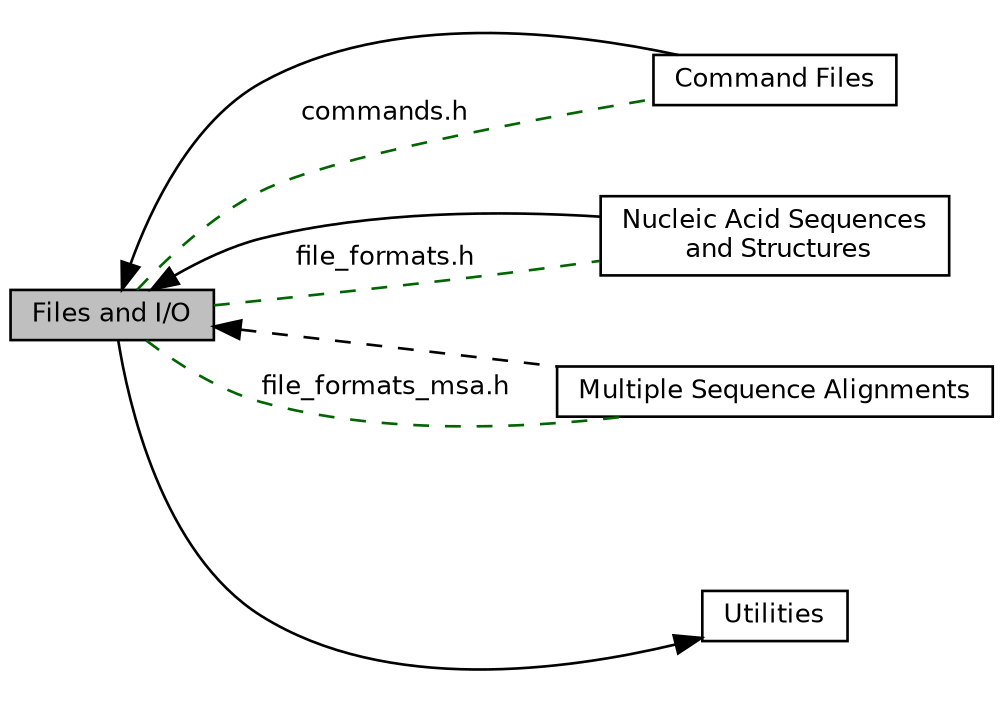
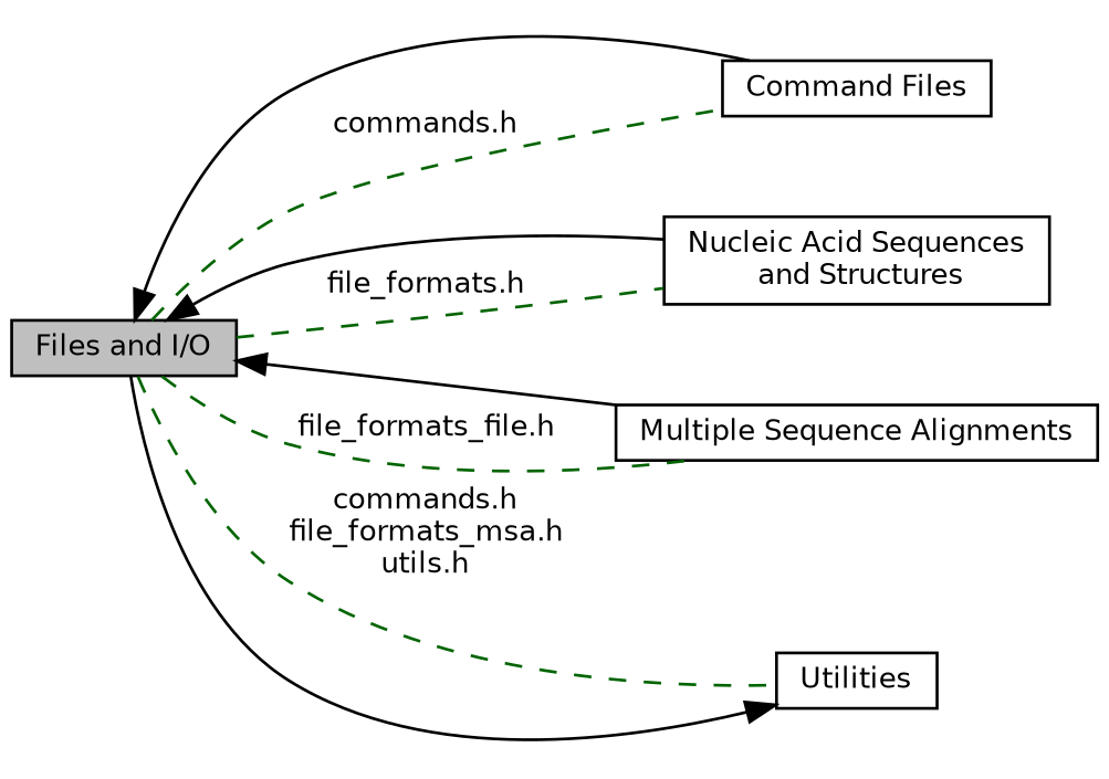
  digraph {
    rankdir=LR
    node [color=black fontname=Helvetica fontsize=10 shape=box]
    edge [dir=back fontname=Helvetica fontsize=10 labelfontname=Helvetica labelfontsize=10 shape=plaintext style=solid]
    n1 [height=0.2 label="Command Files" width=0.4]
    n2 [height=0.2 label="Nucleic Acid Sequences\l and Structures" width=0.4]
    n3 [height=0.2 label="Multiple Sequence Alignments" width=0.4]
    n4 [fillcolor=grey75 fontcolor=black height=0.2 label="Files and I/O" style=filled width=0.4]
    n5 [height=0.2 label=Utilities width=0.4]
    n4 -> n1
    n4 -> n1 [color=darkgreen dir=none label="commands.h" style=dashed]
    n4 -> n2
    n4 -> n2 [color=darkgreen dir=none label="file_formats.h" style=dashed]
-   n4 -> n3 [style=dashed]
-   n4 -> n3 [color=darkgreen dir=none label="file_formats_msa.h" style=dashed]
+   n4 -> n3
+   n4 -> n3 [color=darkgreen dir=none label="file_formats_file.h" style=dashed]
+   n4 -> n5 [color=darkgreen dir=none label="commands.h\nfile_formats_msa.h\nutils.h" style=dashed]
    n5 -> n4
  }
